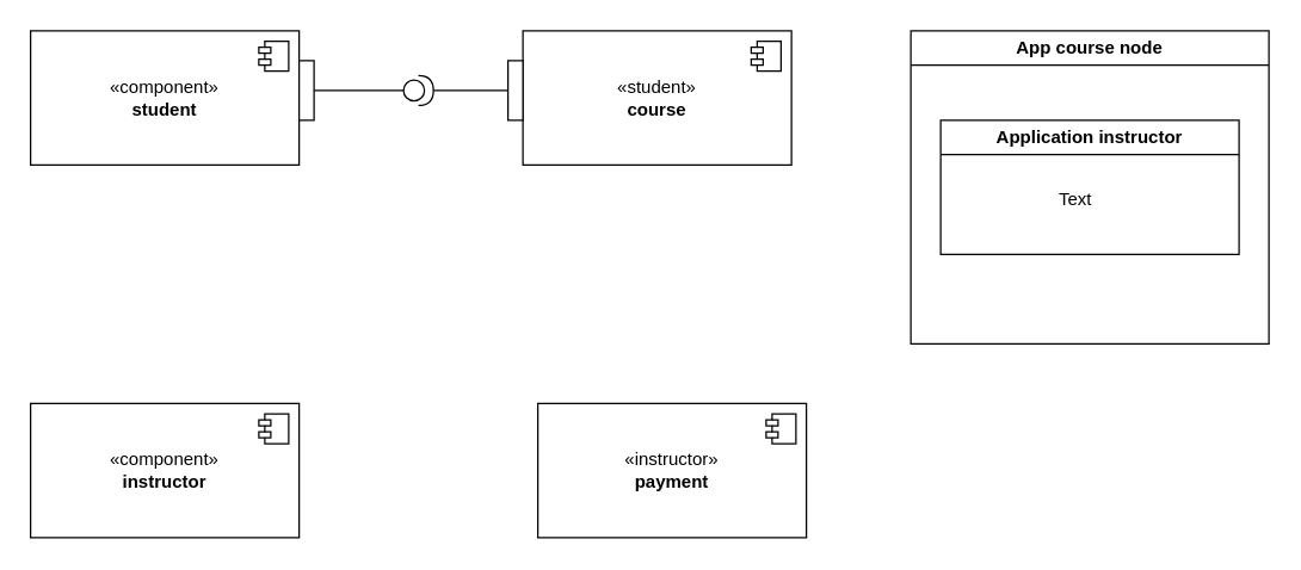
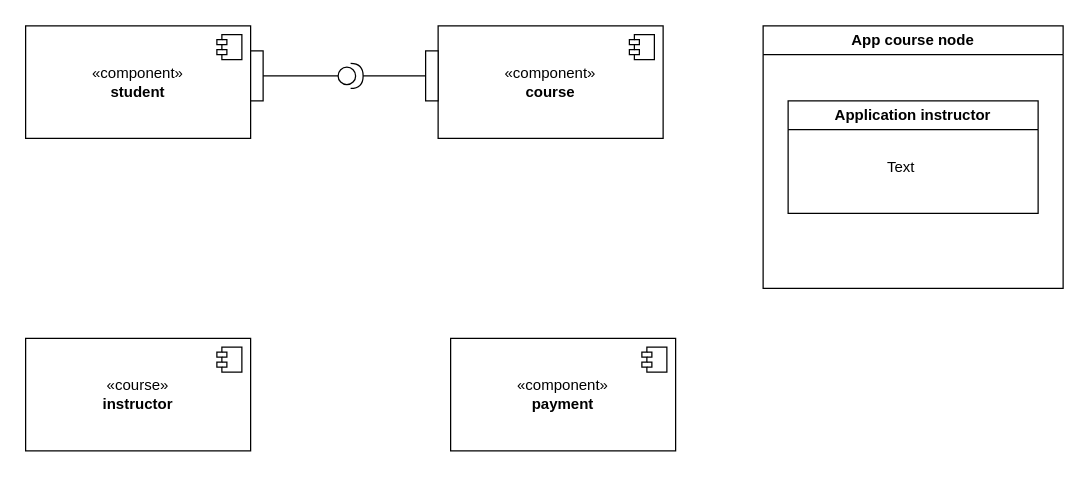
  <mxCell id="0" />
  <mxCell id="1" parent="0" />
  <mxCell id="2" value="«component»&lt;br&gt;&lt;b&gt;student&lt;/b&gt;" style="html=1;dropTarget=0;whiteSpace=wrap;" vertex="1" parent="1"><mxGeometry x="20" y="20" width="180" height="90" as="geometry" /></mxCell>
  <mxCell id="3" value="" style="shape=module;jettyWidth=8;jettyHeight=4;" vertex="1" parent="2"><mxGeometry x="1" width="20" height="20" relative="1" as="geometry"><mxPoint x="-27" y="7" as="offset" /></mxGeometry></mxCell>
- <mxCell id="4" value="«student»&lt;br&gt;&lt;b&gt;course&lt;/b&gt;" style="html=1;dropTarget=0;whiteSpace=wrap;" vertex="1" parent="1"><mxGeometry x="350" y="20" width="180" height="90" as="geometry" /></mxCell>
+ <mxCell id="4" value="«component»&lt;br&gt;&lt;b&gt;course&lt;/b&gt;" style="html=1;dropTarget=0;whiteSpace=wrap;" vertex="1" parent="1"><mxGeometry x="350" y="20" width="180" height="90" as="geometry" /></mxCell>
  <mxCell id="5" value="" style="shape=module;jettyWidth=8;jettyHeight=4;" vertex="1" parent="4"><mxGeometry x="1" width="20" height="20" relative="1" as="geometry"><mxPoint x="-27" y="7" as="offset" /></mxGeometry></mxCell>
  <mxCell id="6" value="" style="shape=providedRequiredInterface;html=1;verticalLabelPosition=bottom;sketch=0;" vertex="1" parent="1"><mxGeometry x="270" y="50" width="20" height="20" as="geometry" /></mxCell>
  <mxCell id="7" value="" style="html=1;points=[[0,0,0,0,5],[0,1,0,0,-5],[1,0,0,0,5],[1,1,0,0,-5]];perimeter=orthogonalPerimeter;outlineConnect=0;targetShapes=umlLifeline;portConstraint=eastwest;newEdgeStyle={&quot;curved&quot;:0,&quot;rounded&quot;:0};" vertex="1" parent="1"><mxGeometry x="200" y="40" width="10" height="40" as="geometry" /></mxCell>
  <mxCell id="8" value="" style="html=1;points=[[0,0,0,0,5],[0,1,0,0,-5],[1,0,0,0,5],[1,1,0,0,-5]];perimeter=orthogonalPerimeter;outlineConnect=0;targetShapes=umlLifeline;portConstraint=eastwest;newEdgeStyle={&quot;curved&quot;:0,&quot;rounded&quot;:0};" vertex="1" parent="1"><mxGeometry x="340" y="40" width="10" height="40" as="geometry" /></mxCell>
  <mxCell id="9" value="" style="line;strokeWidth=1;fillColor=none;align=left;verticalAlign=middle;spacingTop=-1;spacingLeft=3;spacingRight=3;rotatable=0;labelPosition=right;points=[];portConstraint=eastwest;strokeColor=inherit;" vertex="1" parent="1"><mxGeometry x="210" y="56" width="60" height="8" as="geometry" /></mxCell>
  <mxCell id="10" value="" style="line;strokeWidth=1;fillColor=none;align=left;verticalAlign=middle;spacingTop=-1;spacingLeft=3;spacingRight=3;rotatable=0;labelPosition=right;points=[];portConstraint=eastwest;strokeColor=inherit;" vertex="1" parent="1"><mxGeometry x="290" y="56" width="50" height="8" as="geometry" /></mxCell>
- <mxCell id="11" value="«component»&lt;br&gt;&lt;b&gt;instructor&lt;/b&gt;" style="html=1;dropTarget=0;whiteSpace=wrap;" vertex="1" parent="1"><mxGeometry x="20" y="270" width="180" height="90" as="geometry" /></mxCell>
+ <mxCell id="11" value="«course»&lt;br&gt;&lt;b&gt;instructor&lt;/b&gt;" style="html=1;dropTarget=0;whiteSpace=wrap;" vertex="1" parent="1"><mxGeometry x="20" y="270" width="180" height="90" as="geometry" /></mxCell>
  <mxCell id="12" value="" style="shape=module;jettyWidth=8;jettyHeight=4;" vertex="1" parent="11"><mxGeometry x="1" width="20" height="20" relative="1" as="geometry"><mxPoint x="-27" y="7" as="offset" /></mxGeometry></mxCell>
- <mxCell id="13" value="«instructor»&lt;br&gt;&lt;b&gt;payment&lt;/b&gt;" style="html=1;dropTarget=0;whiteSpace=wrap;" vertex="1" parent="1"><mxGeometry x="360" y="270" width="180" height="90" as="geometry" /></mxCell>
+ <mxCell id="13" value="«component»&lt;br&gt;&lt;b&gt;payment&lt;/b&gt;" style="html=1;dropTarget=0;whiteSpace=wrap;" vertex="1" parent="1"><mxGeometry x="360" y="270" width="180" height="90" as="geometry" /></mxCell>
  <mxCell id="14" value="" style="shape=module;jettyWidth=8;jettyHeight=4;" vertex="1" parent="13"><mxGeometry x="1" width="20" height="20" relative="1" as="geometry"><mxPoint x="-27" y="7" as="offset" /></mxGeometry></mxCell>
  <mxCell id="15" value="App course node" style="swimlane;whiteSpace=wrap;html=1;startSize=23;" vertex="1" parent="1"><mxGeometry x="610" y="20" width="240" height="210" as="geometry" /></mxCell>
  <mxCell id="16" value="Application instructor" style="swimlane;whiteSpace=wrap;html=1;" vertex="1" parent="15"><mxGeometry x="20" y="60" width="200" height="90" as="geometry" /></mxCell>
  <mxCell id="17" value="Text" style="text;html=1;align=center;verticalAlign=middle;resizable=0;points=[];autosize=1;strokeColor=none;fillColor=none;" vertex="1" parent="1"><mxGeometry x="695" y="118" width="50" height="30" as="geometry" /></mxCell>
